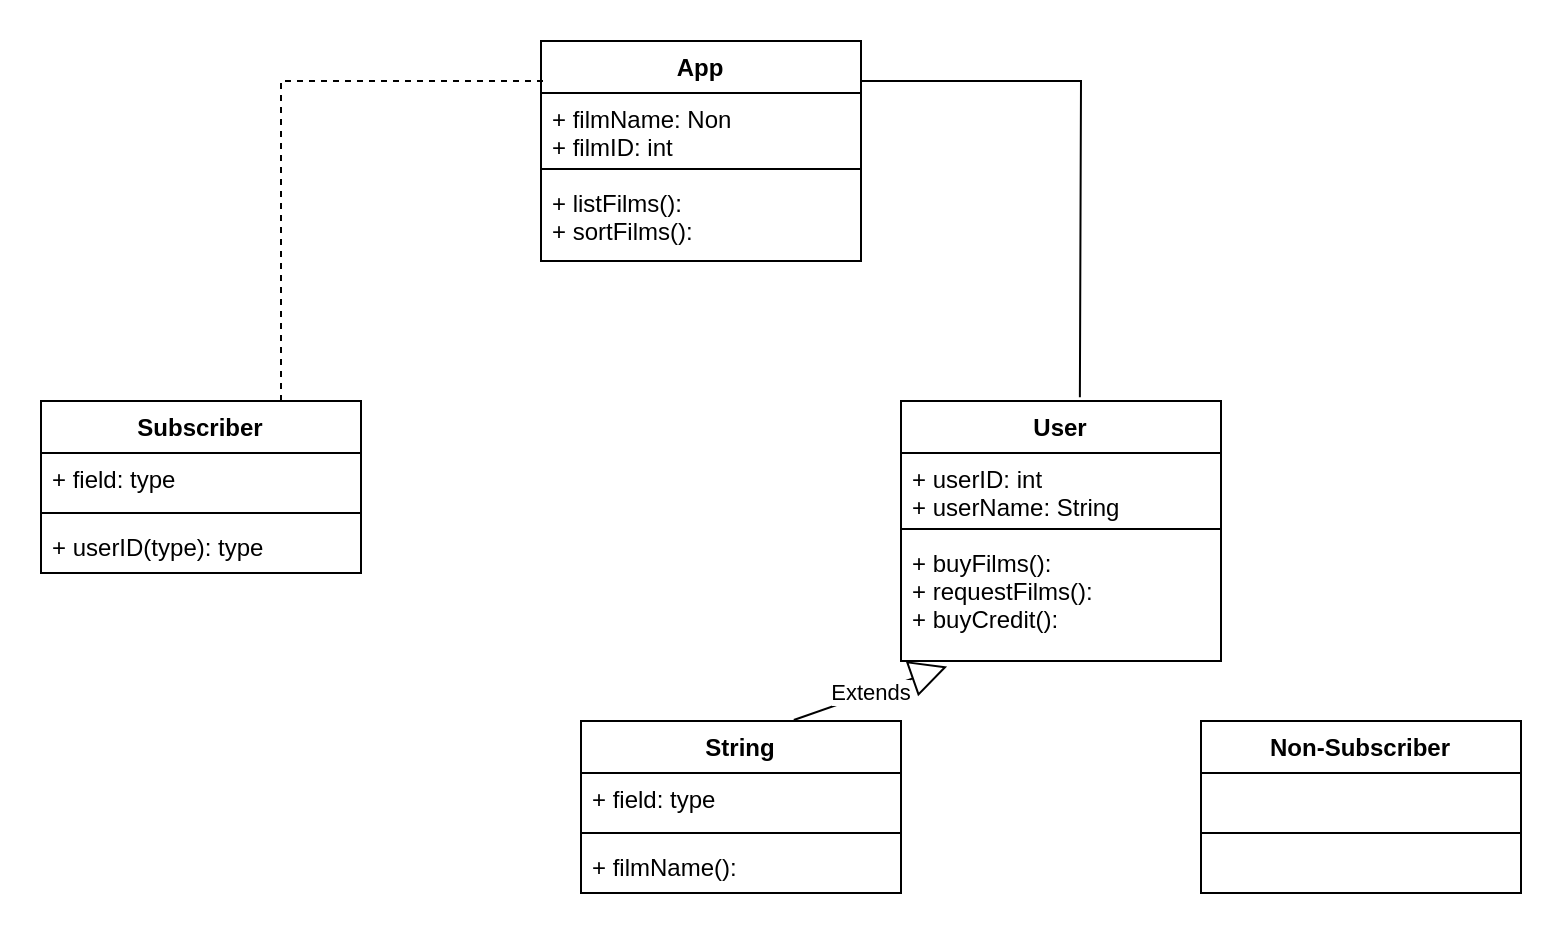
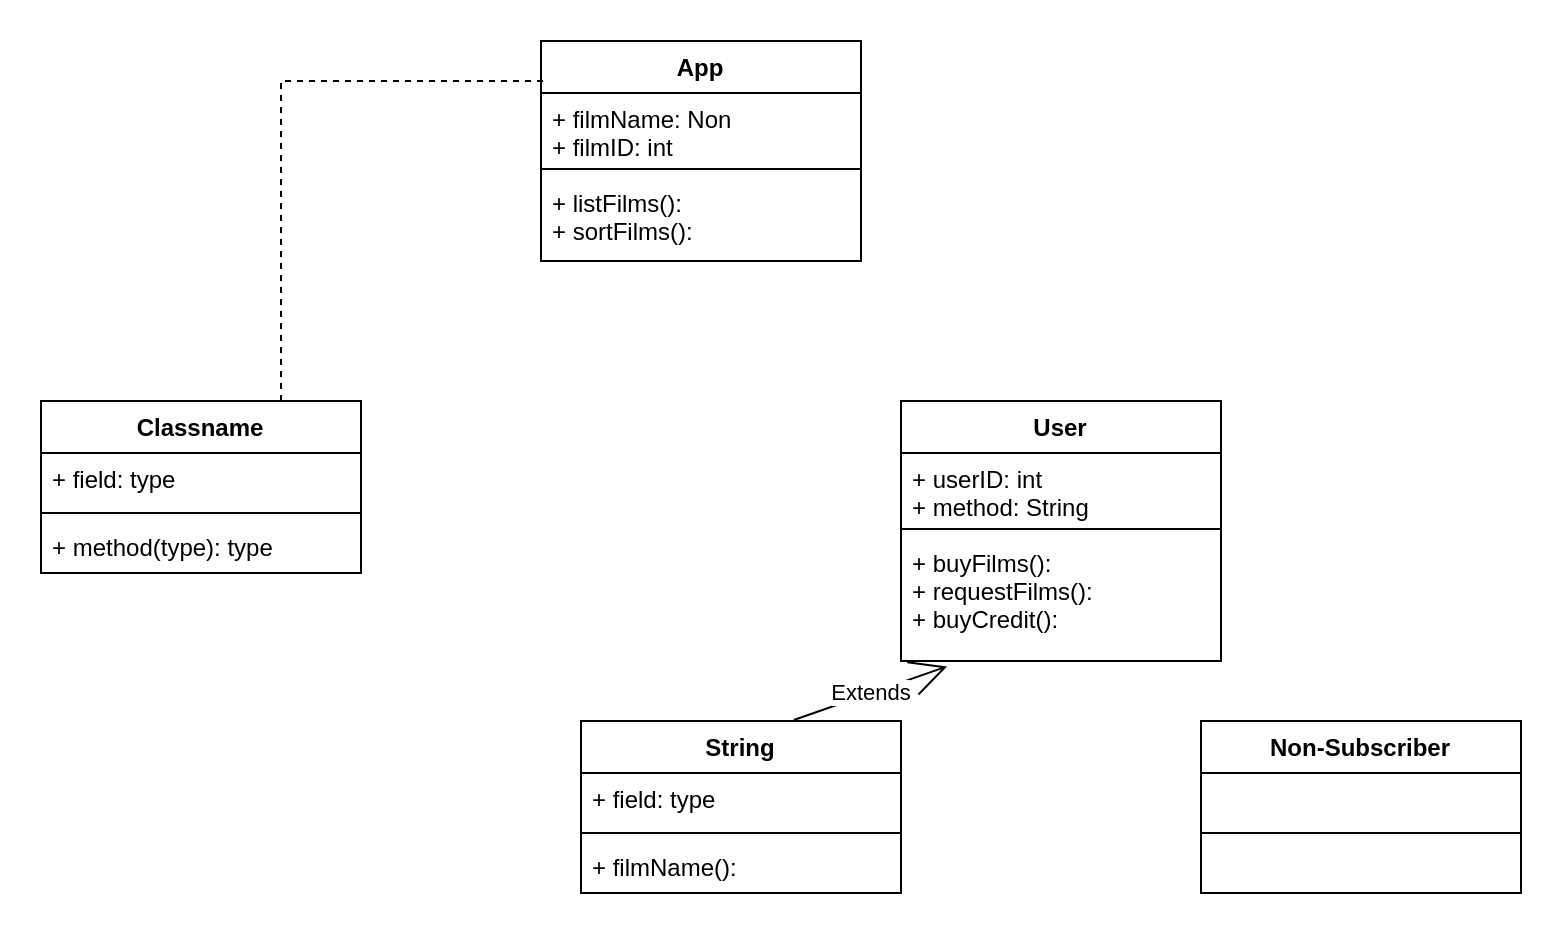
  <mxCell id="0" />
  <mxCell id="1" parent="0" />
  <mxCell id="2" value="App" style="swimlane;fontStyle=1;align=center;verticalAlign=top;childLayout=stackLayout;horizontal=1;startSize=26;horizontalStack=0;resizeParent=1;resizeParentMax=0;resizeLast=0;collapsible=1;marginBottom=0;" parent="1" vertex="1"><mxGeometry x="270" y="20" width="160" height="110" as="geometry" /></mxCell>
  <mxCell id="3" value="+ filmName: Non&#10;+ filmID: int" style="text;strokeColor=none;fillColor=none;align=left;verticalAlign=top;spacingLeft=4;spacingRight=4;overflow=hidden;rotatable=0;points=[[0,0.5],[1,0.5]];portConstraint=eastwest;" parent="2" vertex="1"><mxGeometry y="26" width="160" height="34" as="geometry" /></mxCell>
  <mxCell id="4" value="" style="line;strokeWidth=1;fillColor=none;align=left;verticalAlign=middle;spacingTop=-1;spacingLeft=3;spacingRight=3;rotatable=0;labelPosition=right;points=[];portConstraint=eastwest;" parent="2" vertex="1"><mxGeometry y="60" width="160" height="8" as="geometry" /></mxCell>
  <mxCell id="5" value="+ listFilms():&#10;+ sortFilms():" style="text;strokeColor=none;fillColor=none;align=left;verticalAlign=top;spacingLeft=4;spacingRight=4;overflow=hidden;rotatable=0;points=[[0,0.5],[1,0.5]];portConstraint=eastwest;" parent="2" vertex="1"><mxGeometry y="68" width="160" height="42" as="geometry" /></mxCell>
- <mxCell id="6" value="Subscriber" style="swimlane;fontStyle=1;align=center;verticalAlign=top;childLayout=stackLayout;horizontal=1;startSize=26;horizontalStack=0;resizeParent=1;resizeParentMax=0;resizeLast=0;collapsible=1;marginBottom=0;" parent="1" vertex="1"><mxGeometry x="20" y="200" width="160" height="86" as="geometry" /></mxCell>
+ <mxCell id="6" value="Classname" style="swimlane;fontStyle=1;align=center;verticalAlign=top;childLayout=stackLayout;horizontal=1;startSize=26;horizontalStack=0;resizeParent=1;resizeParentMax=0;resizeLast=0;collapsible=1;marginBottom=0;" parent="1" vertex="1"><mxGeometry x="20" y="200" width="160" height="86" as="geometry" /></mxCell>
  <mxCell id="7" value="+ field: type" style="text;strokeColor=none;fillColor=none;align=left;verticalAlign=top;spacingLeft=4;spacingRight=4;overflow=hidden;rotatable=0;points=[[0,0.5],[1,0.5]];portConstraint=eastwest;" parent="6" vertex="1"><mxGeometry y="26" width="160" height="26" as="geometry" /></mxCell>
  <mxCell id="8" value="" style="line;strokeWidth=1;fillColor=none;align=left;verticalAlign=middle;spacingTop=-1;spacingLeft=3;spacingRight=3;rotatable=0;labelPosition=right;points=[];portConstraint=eastwest;" parent="6" vertex="1"><mxGeometry y="52" width="160" height="8" as="geometry" /></mxCell>
- <mxCell id="9" value="+ userID(type): type" style="text;strokeColor=none;fillColor=none;align=left;verticalAlign=top;spacingLeft=4;spacingRight=4;overflow=hidden;rotatable=0;points=[[0,0.5],[1,0.5]];portConstraint=eastwest;" parent="6" vertex="1"><mxGeometry y="60" width="160" height="26" as="geometry" /></mxCell>
+ <mxCell id="9" value="+ method(type): type" style="text;strokeColor=none;fillColor=none;align=left;verticalAlign=top;spacingLeft=4;spacingRight=4;overflow=hidden;rotatable=0;points=[[0,0.5],[1,0.5]];portConstraint=eastwest;" parent="6" vertex="1"><mxGeometry y="60" width="160" height="26" as="geometry" /></mxCell>
  <mxCell id="10" value="User" style="swimlane;fontStyle=1;align=center;verticalAlign=top;childLayout=stackLayout;horizontal=1;startSize=26;horizontalStack=0;resizeParent=1;resizeParentMax=0;resizeLast=0;collapsible=1;marginBottom=0;" parent="1" vertex="1"><mxGeometry x="450" y="200" width="160" height="130" as="geometry" /></mxCell>
- <mxCell id="11" value="+ userID: int&#10;+ userName: String" style="text;strokeColor=none;fillColor=none;align=left;verticalAlign=top;spacingLeft=4;spacingRight=4;overflow=hidden;rotatable=0;points=[[0,0.5],[1,0.5]];portConstraint=eastwest;" parent="10" vertex="1"><mxGeometry y="26" width="160" height="34" as="geometry" /></mxCell>
+ <mxCell id="11" value="+ userID: int&#10;+ method: String" style="text;strokeColor=none;fillColor=none;align=left;verticalAlign=top;spacingLeft=4;spacingRight=4;overflow=hidden;rotatable=0;points=[[0,0.5],[1,0.5]];portConstraint=eastwest;" parent="10" vertex="1"><mxGeometry y="26" width="160" height="34" as="geometry" /></mxCell>
  <mxCell id="12" value="" style="line;strokeWidth=1;fillColor=none;align=left;verticalAlign=middle;spacingTop=-1;spacingLeft=3;spacingRight=3;rotatable=0;labelPosition=right;points=[];portConstraint=eastwest;" parent="10" vertex="1"><mxGeometry y="60" width="160" height="8" as="geometry" /></mxCell>
  <mxCell id="13" value="+ buyFilms():&#10;+ requestFilms():&#10;+ buyCredit():" style="text;strokeColor=none;fillColor=none;align=left;verticalAlign=top;spacingLeft=4;spacingRight=4;overflow=hidden;rotatable=0;points=[[0,0.5],[1,0.5]];portConstraint=eastwest;" parent="10" vertex="1"><mxGeometry y="68" width="160" height="62" as="geometry" /></mxCell>
  <mxCell id="14" value="String" style="swimlane;fontStyle=1;align=center;verticalAlign=top;childLayout=stackLayout;horizontal=1;startSize=26;horizontalStack=0;resizeParent=1;resizeParentMax=0;resizeLast=0;collapsible=1;marginBottom=0;" parent="1" vertex="1"><mxGeometry x="290" y="360" width="160" height="86" as="geometry" /></mxCell>
  <mxCell id="15" value="+ field: type" style="text;strokeColor=none;fillColor=none;align=left;verticalAlign=top;spacingLeft=4;spacingRight=4;overflow=hidden;rotatable=0;points=[[0,0.5],[1,0.5]];portConstraint=eastwest;" parent="14" vertex="1"><mxGeometry y="26" width="160" height="26" as="geometry" /></mxCell>
  <mxCell id="16" value="" style="line;strokeWidth=1;fillColor=none;align=left;verticalAlign=middle;spacingTop=-1;spacingLeft=3;spacingRight=3;rotatable=0;labelPosition=right;points=[];portConstraint=eastwest;" parent="14" vertex="1"><mxGeometry y="52" width="160" height="8" as="geometry" /></mxCell>
  <mxCell id="17" value="+ filmName():" style="text;strokeColor=none;fillColor=none;align=left;verticalAlign=top;spacingLeft=4;spacingRight=4;overflow=hidden;rotatable=0;points=[[0,0.5],[1,0.5]];portConstraint=eastwest;" parent="14" vertex="1"><mxGeometry y="60" width="160" height="26" as="geometry" /></mxCell>
  <mxCell id="18" value="Non-Subscriber" style="swimlane;fontStyle=1;align=center;verticalAlign=top;childLayout=stackLayout;horizontal=1;startSize=26;horizontalStack=0;resizeParent=1;resizeParentMax=0;resizeLast=0;collapsible=1;marginBottom=0;" parent="1" vertex="1"><mxGeometry x="600" y="360" width="160" height="86" as="geometry" /></mxCell>
  <mxCell id="19" value=" " style="text;strokeColor=none;fillColor=none;align=left;verticalAlign=top;spacingLeft=4;spacingRight=4;overflow=hidden;rotatable=0;points=[[0,0.5],[1,0.5]];portConstraint=eastwest;" parent="18" vertex="1"><mxGeometry y="26" width="160" height="26" as="geometry" /></mxCell>
  <mxCell id="20" value="" style="line;strokeWidth=1;fillColor=none;align=left;verticalAlign=middle;spacingTop=-1;spacingLeft=3;spacingRight=3;rotatable=0;labelPosition=right;points=[];portConstraint=eastwest;" parent="18" vertex="1"><mxGeometry y="52" width="160" height="8" as="geometry" /></mxCell>
  <mxCell id="21" value=" " style="text;strokeColor=none;fillColor=none;align=left;verticalAlign=top;spacingLeft=4;spacingRight=4;overflow=hidden;rotatable=0;points=[[0,0.5],[1,0.5]];portConstraint=eastwest;" parent="18" vertex="1"><mxGeometry y="60" width="160" height="26" as="geometry" /></mxCell>
- <mxCell id="22" value="Extends" style="endArrow=block;endSize=16;endFill=0;html=1;rounded=0;entryX=0.144;entryY=1.044;entryDx=0;entryDy=0;entryPerimeter=0;exitX=0.665;exitY=-0.006;exitDx=0;exitDy=0;exitPerimeter=0;" parent="1" source="14" target="13" edge="1"><mxGeometry width="160" relative="1" as="geometry"><mxPoint x="300" y="500" as="sourcePoint" /><mxPoint x="460" y="500" as="targetPoint" /></mxGeometry></mxCell>
+ <mxCell id="22" value="Extends" style="endArrow=open;endSize=16;endFill=0;html=1;rounded=0;entryX=0.144;entryY=1.044;entryDx=0;entryDy=0;entryPerimeter=0;exitX=0.665;exitY=-0.006;exitDx=0;exitDy=0;exitPerimeter=0;" parent="1" source="14" target="13" edge="1"><mxGeometry width="160" relative="1" as="geometry"><mxPoint x="300" y="500" as="sourcePoint" /><mxPoint x="460" y="500" as="targetPoint" /></mxGeometry></mxCell>
  <mxCell id="23" value="" style="endArrow=none;html=1;rounded=0;entryX=0.01;entryY=0.182;entryDx=0;entryDy=0;entryPerimeter=0;exitX=0.75;exitY=0;exitDx=0;exitDy=0;dashed=1;" parent="1" source="6" target="2" edge="1"><mxGeometry relative="1" as="geometry"><mxPoint x="110" y="150" as="sourcePoint" /><mxPoint x="270" y="150" as="targetPoint" /><Array as="points"><mxPoint x="140" y="40" /></Array></mxGeometry></mxCell>
- <mxCell id="24" value="" style="endArrow=none;html=1;rounded=0;exitX=0.559;exitY=-0.014;exitDx=0;exitDy=0;exitPerimeter=0;entryX=1;entryY=0.182;entryDx=0;entryDy=0;entryPerimeter=0;" parent="1" source="10" target="2" edge="1"><mxGeometry relative="1" as="geometry"><mxPoint x="298.4" y="200" as="sourcePoint" /><mxPoint x="450" y="40" as="targetPoint" /><Array as="points"><mxPoint x="540" y="40" /></Array></mxGeometry></mxCell>
